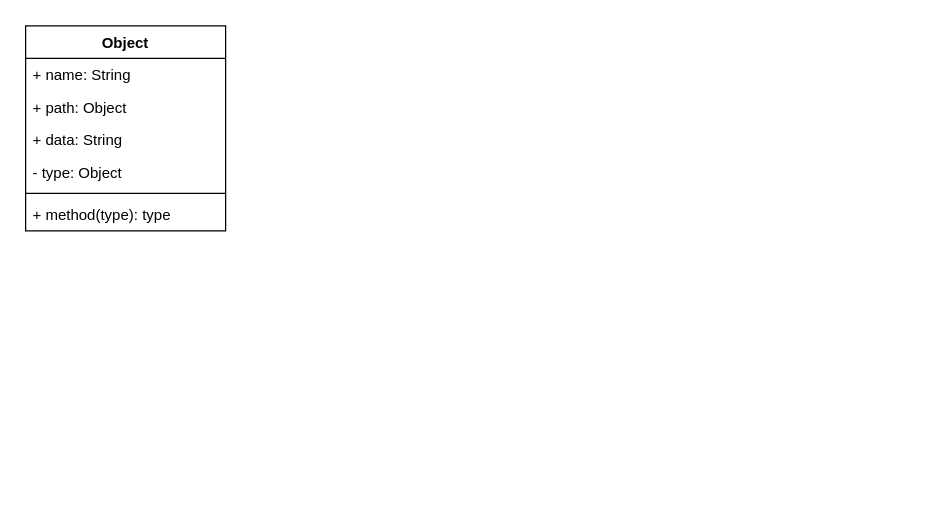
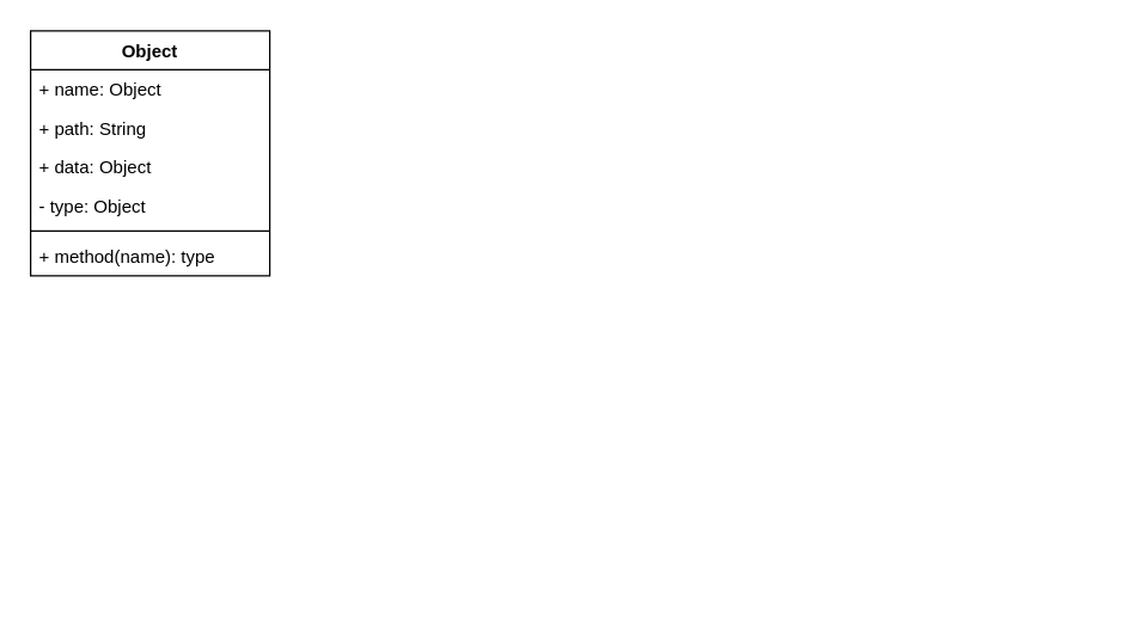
  <mxCell id="0" />
  <mxCell id="1" parent="0" />
  <mxCell id="2" style="edgeStyle=none;html=1;entryX=0.5;entryY=0;entryDx=0;entryDy=0;" parent="1" edge="1"><mxGeometry relative="1" as="geometry"><mxPoint x="277" y="380.78" as="sourcePoint" /></mxGeometry></mxCell>
  <mxCell id="3" value="" style="edgeStyle=none;html=1;" parent="1" edge="1"><mxGeometry relative="1" as="geometry"><mxPoint x="589.268" y="401" as="sourcePoint" /></mxGeometry></mxCell>
  <mxCell id="4" style="edgeStyle=none;html=1;" parent="1" edge="1"><mxGeometry relative="1" as="geometry"><mxPoint x="736.456" y="401" as="sourcePoint" /></mxGeometry></mxCell>
  <mxCell id="5" style="edgeStyle=none;html=1;entryX=0;entryY=0.5;entryDx=0;entryDy=0;" parent="1" edge="1"><mxGeometry relative="1" as="geometry"><mxPoint x="738" y="365.62" as="sourcePoint" /></mxGeometry></mxCell>
  <mxCell id="6" value="Object" style="swimlane;fontStyle=1;align=center;verticalAlign=top;childLayout=stackLayout;horizontal=1;startSize=26;horizontalStack=0;resizeParent=1;resizeParentMax=0;resizeLast=0;collapsible=1;marginBottom=0;" parent="1" vertex="1"><mxGeometry x="20" y="20" width="160" height="164" as="geometry" /></mxCell>
- <mxCell id="7" value="+ name: String" style="text;strokeColor=none;fillColor=none;align=left;verticalAlign=top;spacingLeft=4;spacingRight=4;overflow=hidden;rotatable=0;points=[[0,0.5],[1,0.5]];portConstraint=eastwest;" parent="6" vertex="1"><mxGeometry y="26" width="160" height="26" as="geometry" /></mxCell>
- <mxCell id="8" value="+ path: Object" style="text;strokeColor=none;fillColor=none;align=left;verticalAlign=top;spacingLeft=4;spacingRight=4;overflow=hidden;rotatable=0;points=[[0,0.5],[1,0.5]];portConstraint=eastwest;" parent="6" vertex="1"><mxGeometry y="52" width="160" height="26" as="geometry" /></mxCell>
- <mxCell id="9" value="+ data: String" style="text;strokeColor=none;fillColor=none;align=left;verticalAlign=top;spacingLeft=4;spacingRight=4;overflow=hidden;rotatable=0;points=[[0,0.5],[1,0.5]];portConstraint=eastwest;" parent="6" vertex="1"><mxGeometry y="78" width="160" height="26" as="geometry" /></mxCell>
+ <mxCell id="7" value="+ name: Object" style="text;strokeColor=none;fillColor=none;align=left;verticalAlign=top;spacingLeft=4;spacingRight=4;overflow=hidden;rotatable=0;points=[[0,0.5],[1,0.5]];portConstraint=eastwest;" parent="6" vertex="1"><mxGeometry y="26" width="160" height="26" as="geometry" /></mxCell>
+ <mxCell id="8" value="+ path: String" style="text;strokeColor=none;fillColor=none;align=left;verticalAlign=top;spacingLeft=4;spacingRight=4;overflow=hidden;rotatable=0;points=[[0,0.5],[1,0.5]];portConstraint=eastwest;" parent="6" vertex="1"><mxGeometry y="52" width="160" height="26" as="geometry" /></mxCell>
+ <mxCell id="9" value="+ data: Object" style="text;strokeColor=none;fillColor=none;align=left;verticalAlign=top;spacingLeft=4;spacingRight=4;overflow=hidden;rotatable=0;points=[[0,0.5],[1,0.5]];portConstraint=eastwest;" parent="6" vertex="1"><mxGeometry y="78" width="160" height="26" as="geometry" /></mxCell>
  <mxCell id="10" value="- type: Object" style="text;strokeColor=none;fillColor=none;align=left;verticalAlign=top;spacingLeft=4;spacingRight=4;overflow=hidden;rotatable=0;points=[[0,0.5],[1,0.5]];portConstraint=eastwest;" parent="6" vertex="1"><mxGeometry y="104" width="160" height="26" as="geometry" /></mxCell>
  <mxCell id="11" value="" style="line;strokeWidth=1;fillColor=none;align=left;verticalAlign=middle;spacingTop=-1;spacingLeft=3;spacingRight=3;rotatable=0;labelPosition=right;points=[];portConstraint=eastwest;strokeColor=inherit;" parent="6" vertex="1"><mxGeometry y="130" width="160" height="8" as="geometry" /></mxCell>
- <mxCell id="12" value="+ method(type): type" style="text;strokeColor=none;fillColor=none;align=left;verticalAlign=top;spacingLeft=4;spacingRight=4;overflow=hidden;rotatable=0;points=[[0,0.5],[1,0.5]];portConstraint=eastwest;" parent="6" vertex="1"><mxGeometry y="138" width="160" height="26" as="geometry" /></mxCell>
+ <mxCell id="12" value="+ method(name): type" style="text;strokeColor=none;fillColor=none;align=left;verticalAlign=top;spacingLeft=4;spacingRight=4;overflow=hidden;rotatable=0;points=[[0,0.5],[1,0.5]];portConstraint=eastwest;" parent="6" vertex="1"><mxGeometry y="138" width="160" height="26" as="geometry" /></mxCell>
